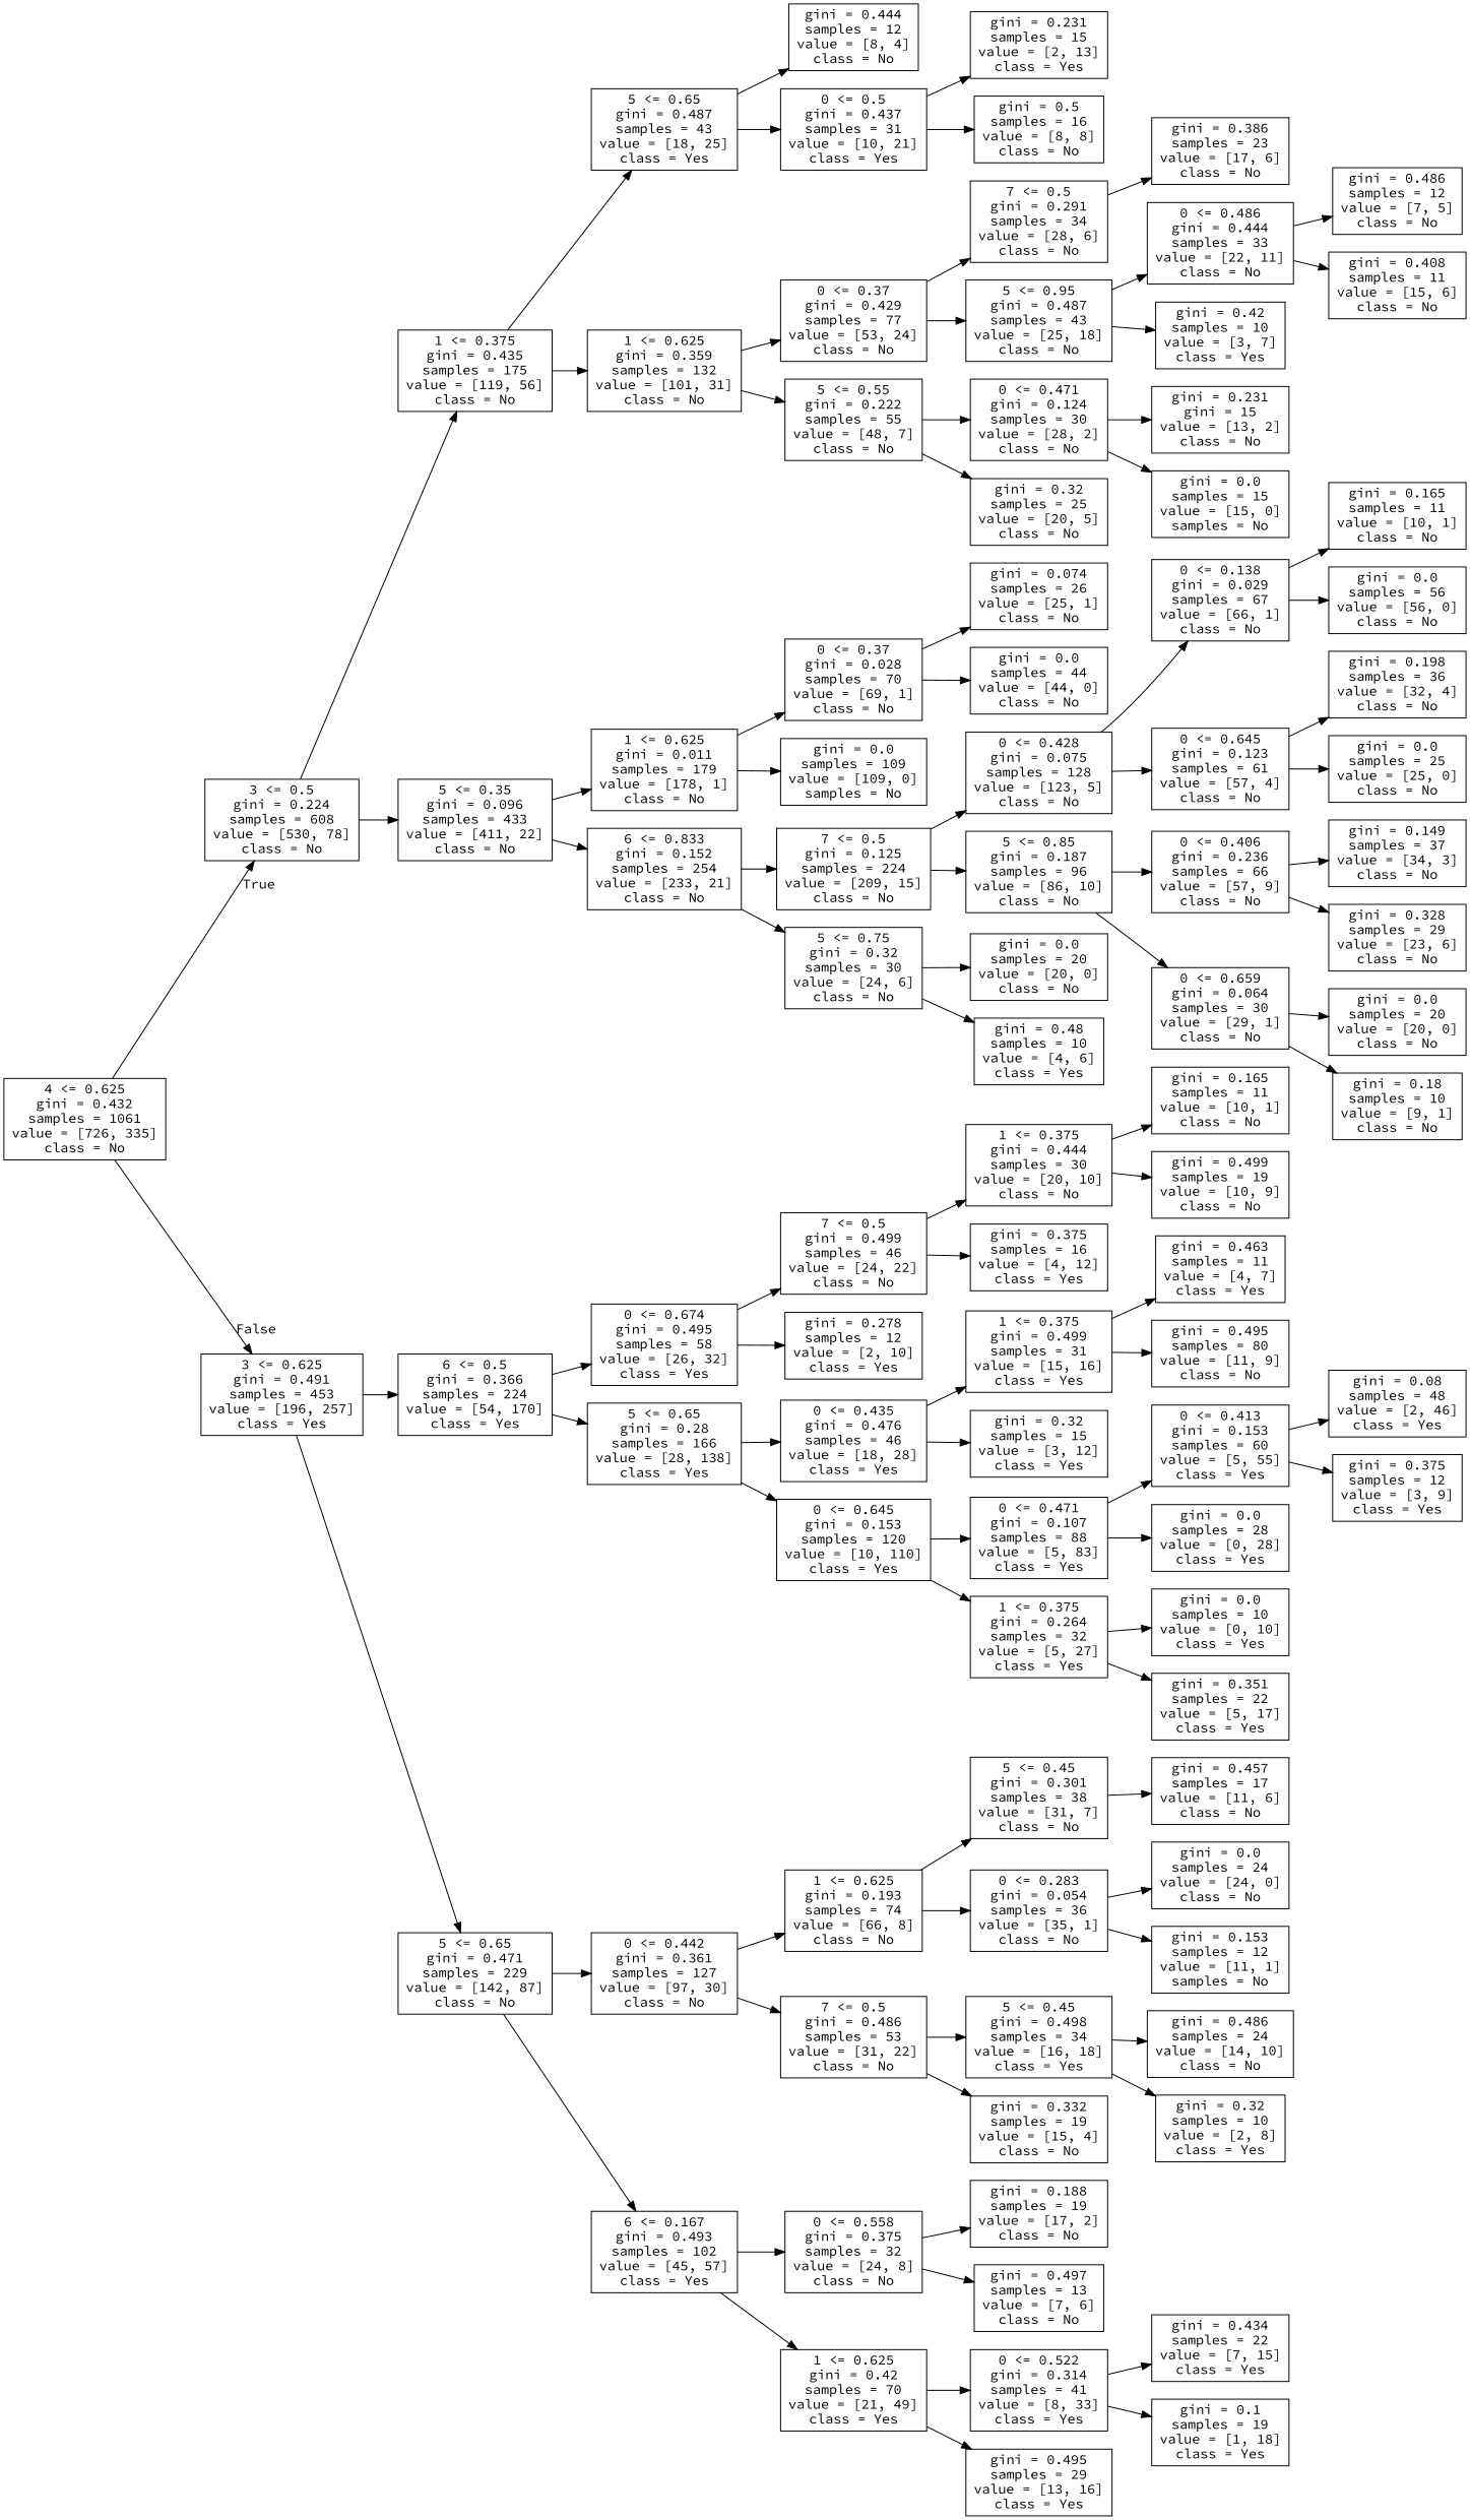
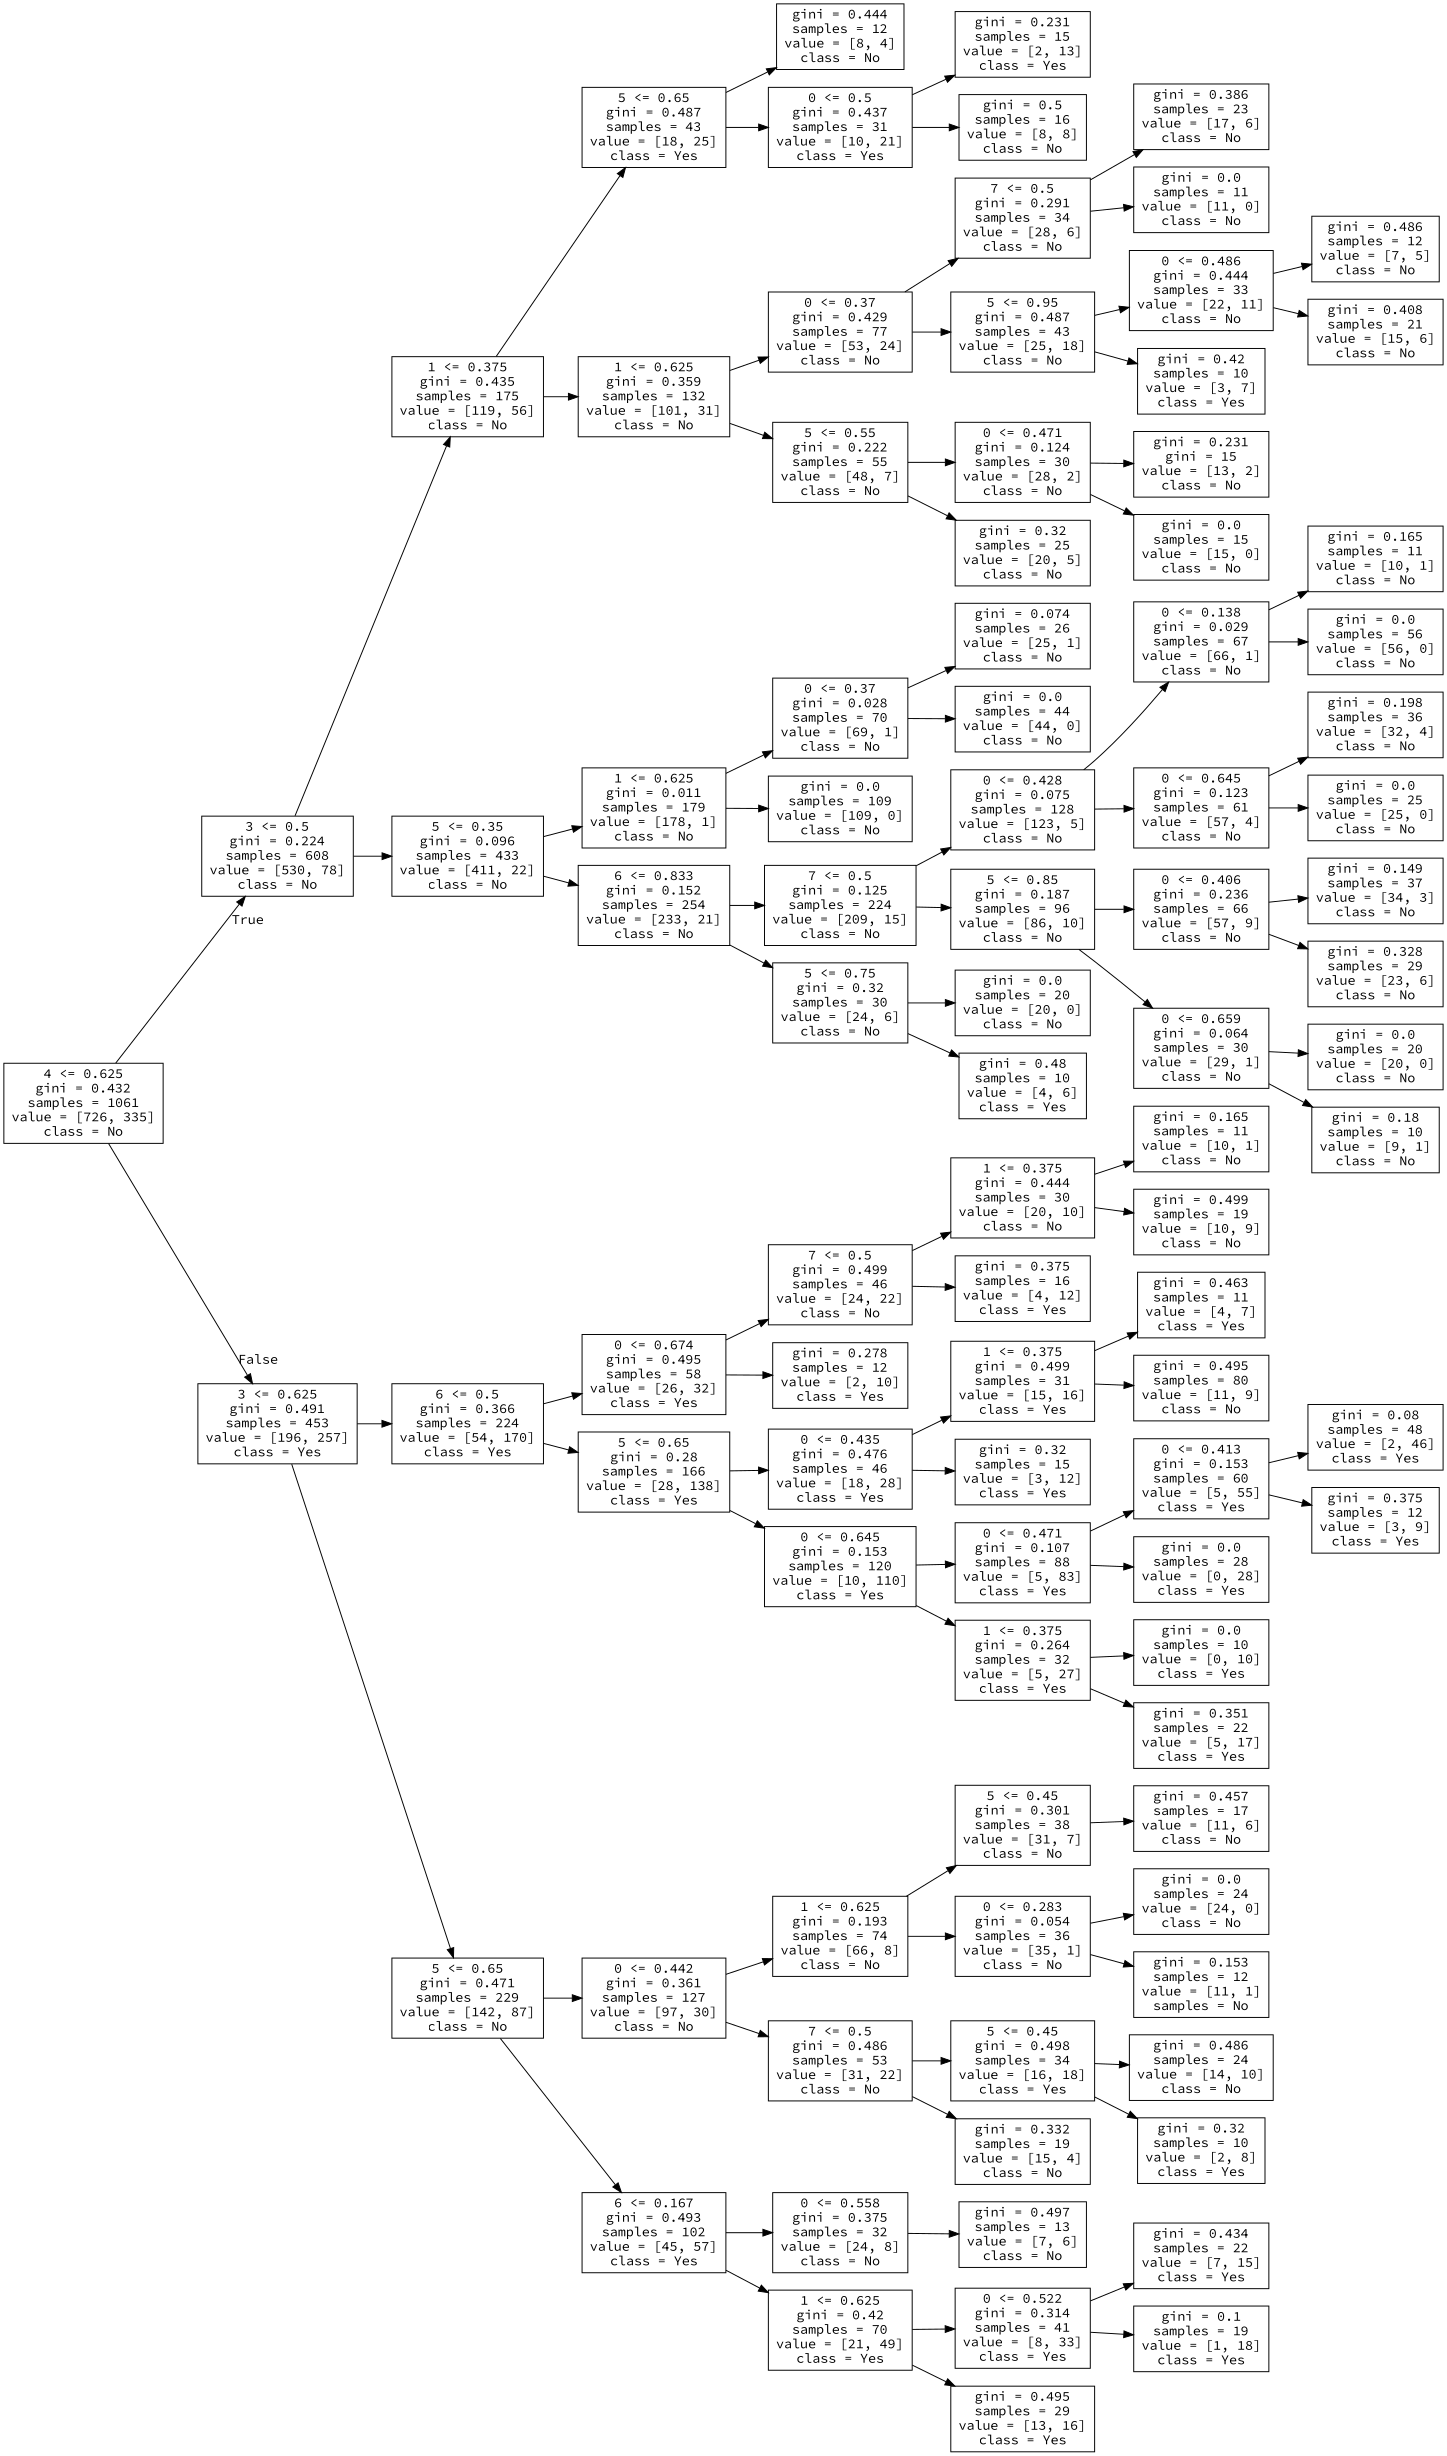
  digraph {
    fontname="Source Code Pro"
    rankdir=LR
    node [fontname="Source Code Pro" shape=box]
    edge [fontname="Source Code Pro"]
    n1 [label="4 <= 0.625\ngini = 0.432\nsamples = 1061\nvalue = [726, 335]\nclass = No"]
    n2 [label="3 <= 0.5\ngini = 0.224\nsamples = 608\nvalue = [530, 78]\nclass = No"]
    n3 [label="3 <= 0.625\ngini = 0.491\nsamples = 453\nvalue = [196, 257]\nclass = Yes"]
    n4 [label="1 <= 0.375\ngini = 0.435\nsamples = 175\nvalue = [119, 56]\nclass = No"]
    n5 [label="5 <= 0.35\ngini = 0.096\nsamples = 433\nvalue = [411, 22]\nclass = No"]
    n6 [label="6 <= 0.5\ngini = 0.366\nsamples = 224\nvalue = [54, 170]\nclass = Yes"]
    n7 [label="5 <= 0.65\ngini = 0.471\nsamples = 229\nvalue = [142, 87]\nclass = No"]
    n8 [label="5 <= 0.65\ngini = 0.487\nsamples = 43\nvalue = [18, 25]\nclass = Yes"]
    n9 [label="1 <= 0.625\ngini = 0.359\nsamples = 132\nvalue = [101, 31]\nclass = No"]
    n10 [label="1 <= 0.625\ngini = 0.011\nsamples = 179\nvalue = [178, 1]\nclass = No"]
    n11 [label="6 <= 0.833\ngini = 0.152\nsamples = 254\nvalue = [233, 21]\nclass = No"]
    n12 [label="gini = 0.444\nsamples = 12\nvalue = [8, 4]\nclass = No"]
    n13 [label="0 <= 0.5\ngini = 0.437\nsamples = 31\nvalue = [10, 21]\nclass = Yes"]
    n14 [label="0 <= 0.37\ngini = 0.429\nsamples = 77\nvalue = [53, 24]\nclass = No"]
    n15 [label="5 <= 0.55\ngini = 0.222\nsamples = 55\nvalue = [48, 7]\nclass = No"]
    n16 [label="gini = 0.231\nsamples = 15\nvalue = [2, 13]\nclass = Yes"]
    n17 [label="gini = 0.5\nsamples = 16\nvalue = [8, 8]\nclass = No"]
    n18 [label="7 <= 0.5\ngini = 0.291\nsamples = 34\nvalue = [28, 6]\nclass = No"]
    n19 [label="5 <= 0.95\ngini = 0.487\nsamples = 43\nvalue = [25, 18]\nclass = No"]
    n20 [label="0 <= 0.471\ngini = 0.124\nsamples = 30\nvalue = [28, 2]\nclass = No"]
    n21 [label="gini = 0.32\nsamples = 25\nvalue = [20, 5]\nclass = No"]
    n22 [label="gini = 0.386\nsamples = 23\nvalue = [17, 6]\nclass = No"]
+   n23 [label="gini = 0.0\nsamples = 11\nvalue = [11, 0]\nclass = No"]
    n24 [label="0 <= 0.486\ngini = 0.444\nsamples = 33\nvalue = [22, 11]\nclass = No"]
    n25 [label="gini = 0.42\nsamples = 10\nvalue = [3, 7]\nclass = Yes"]
    n26 [label="gini = 0.486\nsamples = 12\nvalue = [7, 5]\nclass = No"]
-   n27 [label="gini = 0.408\nsamples = 11\nvalue = [15, 6]\nclass = No"]
+   n27 [label="gini = 0.408\nsamples = 21\nvalue = [15, 6]\nclass = No"]
    n28 [label="gini = 0.231\ngini = 15\nvalue = [13, 2]\nclass = No"]
-   n29 [label="gini = 0.0\nsamples = 15\nvalue = [15, 0]\nsamples = No"]
+   n29 [label="gini = 0.0\nsamples = 15\nvalue = [15, 0]\nclass = No"]
    n30 [label="0 <= 0.37\ngini = 0.028\nsamples = 70\nvalue = [69, 1]\nclass = No"]
-   n31 [label="gini = 0.0\nsamples = 109\nvalue = [109, 0]\nsamples = No"]
+   n31 [label="gini = 0.0\nsamples = 109\nvalue = [109, 0]\nclass = No"]
    n32 [label="7 <= 0.5\ngini = 0.125\nsamples = 224\nvalue = [209, 15]\nclass = No"]
    n33 [label="5 <= 0.75\ngini = 0.32\nsamples = 30\nvalue = [24, 6]\nclass = No"]
    n34 [label="gini = 0.074\nsamples = 26\nvalue = [25, 1]\nclass = No"]
    n35 [label="gini = 0.0\nsamples = 44\nvalue = [44, 0]\nclass = No"]
    n36 [label="0 <= 0.428\ngini = 0.075\nsamples = 128\nvalue = [123, 5]\nclass = No"]
    n37 [label="5 <= 0.85\ngini = 0.187\nsamples = 96\nvalue = [86, 10]\nclass = No"]
    n38 [label="gini = 0.0\nsamples = 20\nvalue = [20, 0]\nclass = No"]
    n39 [label="gini = 0.48\nsamples = 10\nvalue = [4, 6]\nclass = Yes"]
    n40 [label="0 <= 0.138\ngini = 0.029\nsamples = 67\nvalue = [66, 1]\nclass = No"]
    n41 [label="0 <= 0.645\ngini = 0.123\nsamples = 61\nvalue = [57, 4]\nclass = No"]
    n42 [label="0 <= 0.406\ngini = 0.236\nsamples = 66\nvalue = [57, 9]\nclass = No"]
    n43 [label="0 <= 0.659\ngini = 0.064\nsamples = 30\nvalue = [29, 1]\nclass = No"]
    n44 [label="gini = 0.165\nsamples = 11\nvalue = [10, 1]\nclass = No"]
    n45 [label="gini = 0.0\nsamples = 56\nvalue = [56, 0]\nclass = No"]
    n46 [label="gini = 0.198\nsamples = 36\nvalue = [32, 4]\nclass = No"]
    n47 [label="gini = 0.0\nsamples = 25\nvalue = [25, 0]\nclass = No"]
    n48 [label="gini = 0.149\nsamples = 37\nvalue = [34, 3]\nclass = No"]
    n49 [label="gini = 0.328\nsamples = 29\nvalue = [23, 6]\nclass = No"]
    n50 [label="gini = 0.0\nsamples = 20\nvalue = [20, 0]\nclass = No"]
    n51 [label="gini = 0.18\nsamples = 10\nvalue = [9, 1]\nclass = No"]
    n52 [label="0 <= 0.674\ngini = 0.495\nsamples = 58\nvalue = [26, 32]\nclass = Yes"]
    n53 [label="5 <= 0.65\ngini = 0.28\nsamples = 166\nvalue = [28, 138]\nclass = Yes"]
    n54 [label="0 <= 0.442\ngini = 0.361\nsamples = 127\nvalue = [97, 30]\nclass = No"]
    n55 [label="6 <= 0.167\ngini = 0.493\nsamples = 102\nvalue = [45, 57]\nclass = Yes"]
    n56 [label="7 <= 0.5\ngini = 0.499\nsamples = 46\nvalue = [24, 22]\nclass = No"]
    n57 [label="gini = 0.278\nsamples = 12\nvalue = [2, 10]\nclass = Yes"]
    n58 [label="0 <= 0.435\ngini = 0.476\nsamples = 46\nvalue = [18, 28]\nclass = Yes"]
    n59 [label="0 <= 0.645\ngini = 0.153\nsamples = 120\nvalue = [10, 110]\nclass = Yes"]
    n60 [label="1 <= 0.375\ngini = 0.444\nsamples = 30\nvalue = [20, 10]\nclass = No"]
    n61 [label="gini = 0.375\nsamples = 16\nvalue = [4, 12]\nclass = Yes"]
    n62 [label="gini = 0.165\nsamples = 11\nvalue = [10, 1]\nclass = No"]
    n63 [label="gini = 0.499\nsamples = 19\nvalue = [10, 9]\nclass = No"]
    n64 [label="1 <= 0.375\ngini = 0.499\nsamples = 31\nvalue = [15, 16]\nclass = Yes"]
    n65 [label="gini = 0.32\nsamples = 15\nvalue = [3, 12]\nclass = Yes"]
    n66 [label="0 <= 0.471\ngini = 0.107\nsamples = 88\nvalue = [5, 83]\nclass = Yes"]
    n67 [label="1 <= 0.375\ngini = 0.264\nsamples = 32\nvalue = [5, 27]\nclass = Yes"]
    n68 [label="gini = 0.463\nsamples = 11\nvalue = [4, 7]\nclass = Yes"]
    n69 [label="gini = 0.495\nsamples = 80\nvalue = [11, 9]\nclass = No"]
    n70 [label="0 <= 0.413\ngini = 0.153\nsamples = 60\nvalue = [5, 55]\nclass = Yes"]
    n71 [label="gini = 0.0\nsamples = 28\nvalue = [0, 28]\nclass = Yes"]
    n72 [label="gini = 0.0\nsamples = 10\nvalue = [0, 10]\nclass = Yes"]
    n73 [label="gini = 0.351\nsamples = 22\nvalue = [5, 17]\nclass = Yes"]
    n74 [label="gini = 0.08\nsamples = 48\nvalue = [2, 46]\nclass = Yes"]
    n75 [label="gini = 0.375\nsamples = 12\nvalue = [3, 9]\nclass = Yes"]
    n76 [label="1 <= 0.625\ngini = 0.193\nsamples = 74\nvalue = [66, 8]\nclass = No"]
    n77 [label="7 <= 0.5\ngini = 0.486\nsamples = 53\nvalue = [31, 22]\nclass = No"]
    n78 [label="0 <= 0.558\ngini = 0.375\nsamples = 32\nvalue = [24, 8]\nclass = No"]
    n79 [label="1 <= 0.625\ngini = 0.42\nsamples = 70\nvalue = [21, 49]\nclass = Yes"]
    n80 [label="5 <= 0.45\ngini = 0.301\nsamples = 38\nvalue = [31, 7]\nclass = No"]
    n81 [label="0 <= 0.283\ngini = 0.054\nsamples = 36\nvalue = [35, 1]\nclass = No"]
    n82 [label="5 <= 0.45\ngini = 0.498\nsamples = 34\nvalue = [16, 18]\nclass = Yes"]
    n83 [label="gini = 0.332\nsamples = 19\nvalue = [15, 4]\nclass = No"]
    n84 [label="gini = 0.457\nsamples = 17\nvalue = [11, 6]\nclass = No"]
    n85 [label="gini = 0.0\nsamples = 24\nvalue = [24, 0]\nclass = No"]
    n86 [label="gini = 0.153\nsamples = 12\nvalue = [11, 1]\nsamples = No"]
    n87 [label="gini = 0.486\nsamples = 24\nvalue = [14, 10]\nclass = No"]
    n88 [label="gini = 0.32\nsamples = 10\nvalue = [2, 8]\nclass = Yes"]
-   n89 [label="gini = 0.188\nsamples = 19\nvalue = [17, 2]\nclass = No"]
    n90 [label="gini = 0.497\nsamples = 13\nvalue = [7, 6]\nclass = No"]
    n91 [label="0 <= 0.522\ngini = 0.314\nsamples = 41\nvalue = [8, 33]\nclass = Yes"]
    n92 [label="gini = 0.495\nsamples = 29\nvalue = [13, 16]\nclass = Yes"]
    n93 [label="gini = 0.434\nsamples = 22\nvalue = [7, 15]\nclass = Yes"]
    n94 [label="gini = 0.1\nsamples = 19\nvalue = [1, 18]\nclass = Yes"]
    n1 -> n2 [headlabel=True labelangle=45 labeldistance=2.5]
    n1 -> n3 [headlabel=False labelangle=-45 labeldistance=2.5]
    n2 -> n4
    n2 -> n5
    n3 -> n6
    n3 -> n7
    n4 -> n8
    n4 -> n9
    n5 -> n10
    n5 -> n11
    n6 -> n52
    n6 -> n53
    n7 -> n54
    n7 -> n55
    n8 -> n12
    n8 -> n13
    n9 -> n14
    n9 -> n15
    n10 -> n30
    n10 -> n31
    n11 -> n32
    n11 -> n33
    n13 -> n16
    n13 -> n17
    n14 -> n18
    n14 -> n19
    n15 -> n20
    n15 -> n21
    n18 -> n22
+   n18 -> n23
    n19 -> n24
    n19 -> n25
    n20 -> n28
    n20 -> n29
    n24 -> n26
    n24 -> n27
    n30 -> n34
    n30 -> n35
    n32 -> n36
    n32 -> n37
    n33 -> n38
    n33 -> n39
    n36 -> n40
    n36 -> n41
    n37 -> n42
    n37 -> n43
    n40 -> n44
    n40 -> n45
    n41 -> n46
    n41 -> n47
    n42 -> n48
    n42 -> n49
    n43 -> n50
    n43 -> n51
    n52 -> n56
    n52 -> n57
    n53 -> n58
    n53 -> n59
    n54 -> n76
    n54 -> n77
    n55 -> n78
    n55 -> n79
    n56 -> n60
    n56 -> n61
    n58 -> n64
    n58 -> n65
    n59 -> n66
    n59 -> n67
    n60 -> n62
    n60 -> n63
    n64 -> n68
    n64 -> n69
    n66 -> n70
    n66 -> n71
    n67 -> n72
    n67 -> n73
    n70 -> n74
    n70 -> n75
    n76 -> n80
    n76 -> n81
    n77 -> n82
    n77 -> n83
-   n78 -> n89
    n78 -> n90
    n79 -> n91
    n79 -> n92
    n80 -> n84
    n81 -> n85
    n81 -> n86
    n82 -> n87
    n82 -> n88
    n91 -> n93
    n91 -> n94
  }
